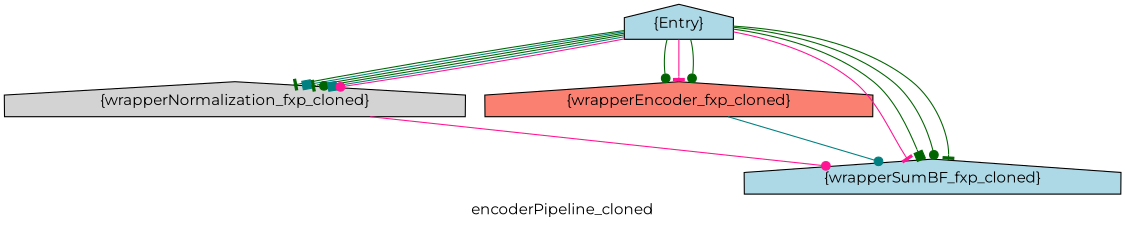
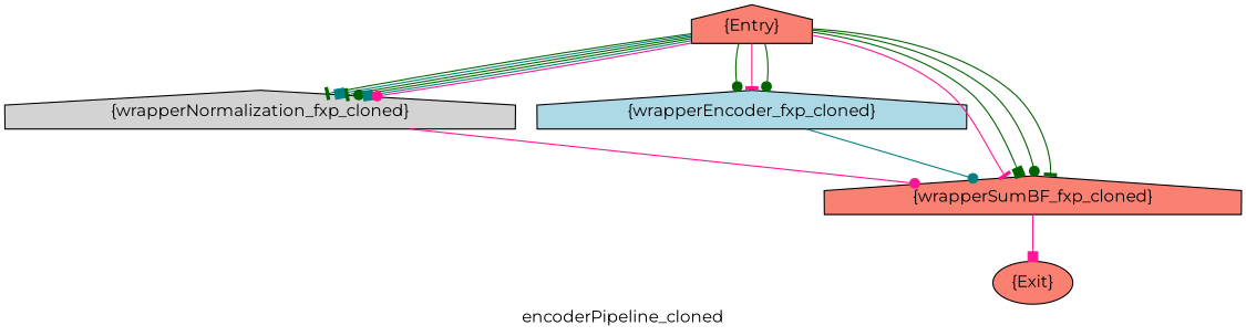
  digraph {
    compound=true
    fontname=Montserrat
    label=encoderPipeline_cloned
    node [fillcolor=lightblue fontname=Montserrat shape=house style=filled]
    edge [arrowhead=dot color=darkgreen fontname=Montserrat]
-   n1 [label="{Entry}"]
+   n1 [fillcolor=salmon label="{Entry}"]
    n2 [fillcolor=lightgrey label="{wrapperNormalization_fxp_cloned}"]
-   n3 [fillcolor=salmon label="{wrapperEncoder_fxp_cloned}"]
-   n4 [label="{wrapperSumBF_fxp_cloned}"]
+   n3 [label="{wrapperEncoder_fxp_cloned}"]
+   n4 [fillcolor=salmon label="{wrapperSumBF_fxp_cloned}"]
+   n5 [fillcolor=salmon label="{Exit}" shape=ellipse]
    n1 -> n2 [arrowhead=tee]
    n1 -> n2 [arrowhead=box color=teal]
    n1 -> n2 [arrowhead=tee]
    n1 -> n2
    n1 -> n2 [arrowhead=box color=teal]
    n1 -> n2 [color=deeppink]
    n1 -> n3
    n1 -> n3 [arrowhead=tee color=deeppink]
    n1 -> n3
    n1 -> n4 [arrowhead=tee color=deeppink]
    n1 -> n4 [arrowhead=box]
    n1 -> n4
    n1 -> n4 [arrowhead=tee]
    n2 -> n4 [color=deeppink]
    n3 -> n4 [color=teal]
+   n4 -> n5 [arrowhead=box color=deeppink]
  }
